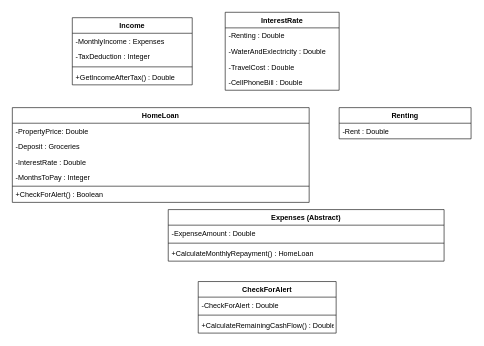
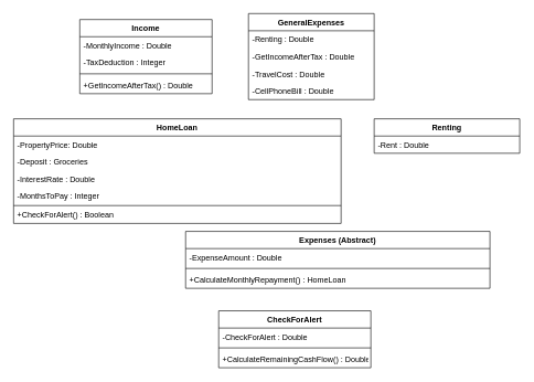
  <mxCell id="0" />
  <mxCell id="1" parent="0" />
  <mxCell id="2" value="HomeLoan" style="swimlane;fontStyle=1;align=center;verticalAlign=top;childLayout=stackLayout;horizontal=1;startSize=26;horizontalStack=0;resizeParent=1;resizeParentMax=0;resizeLast=0;collapsible=1;marginBottom=0;" vertex="1" parent="1"><mxGeometry x="20" y="179" width="495" height="158" as="geometry" /></mxCell>
  <mxCell id="3" value="-PropertyPrice: Double&#10;" style="text;strokeColor=none;fillColor=none;align=left;verticalAlign=top;spacingLeft=4;spacingRight=4;overflow=hidden;rotatable=0;points=[[0,0.5],[1,0.5]];portConstraint=eastwest;" vertex="1" parent="2"><mxGeometry y="26" width="495" height="26" as="geometry" /></mxCell>
  <mxCell id="4" value="-Deposit : Groceries" style="text;strokeColor=none;fillColor=none;align=left;verticalAlign=top;spacingLeft=4;spacingRight=4;overflow=hidden;rotatable=0;points=[[0,0.5],[1,0.5]];portConstraint=eastwest;" vertex="1" parent="2"><mxGeometry y="52" width="495" height="26" as="geometry" /></mxCell>
  <mxCell id="5" value="-InterestRate : Double" style="text;strokeColor=none;fillColor=none;align=left;verticalAlign=top;spacingLeft=4;spacingRight=4;overflow=hidden;rotatable=0;points=[[0,0.5],[1,0.5]];portConstraint=eastwest;" vertex="1" parent="2"><mxGeometry y="78" width="495" height="26" as="geometry" /></mxCell>
  <mxCell id="6" value="-MonthsToPay : Integer" style="text;strokeColor=none;fillColor=none;align=left;verticalAlign=top;spacingLeft=4;spacingRight=4;overflow=hidden;rotatable=0;points=[[0,0.5],[1,0.5]];portConstraint=eastwest;" vertex="1" parent="2"><mxGeometry y="104" width="495" height="26" as="geometry" /></mxCell>
  <mxCell id="7" value="" style="line;strokeWidth=1;fillColor=none;align=left;verticalAlign=middle;spacingTop=-1;spacingLeft=3;spacingRight=3;rotatable=0;labelPosition=right;points=[];portConstraint=eastwest;" vertex="1" parent="2"><mxGeometry y="130" width="495" height="2" as="geometry" /></mxCell>
  <mxCell id="8" value="+CheckForAlert() : Boolean" style="text;strokeColor=none;fillColor=none;align=left;verticalAlign=top;spacingLeft=4;spacingRight=4;overflow=hidden;rotatable=0;points=[[0,0.5],[1,0.5]];portConstraint=eastwest;" vertex="1" parent="2"><mxGeometry y="132" width="495" height="26" as="geometry" /></mxCell>
  <mxCell id="9" value="Expenses (Abstract)" style="swimlane;fontStyle=1;align=center;verticalAlign=top;childLayout=stackLayout;horizontal=1;startSize=26;horizontalStack=0;resizeParent=1;resizeParentMax=0;resizeLast=0;collapsible=1;marginBottom=0;" vertex="1" parent="1"><mxGeometry x="280" y="349" width="460" height="86" as="geometry" /></mxCell>
  <mxCell id="10" value="-ExpenseAmount : Double" style="text;strokeColor=none;fillColor=none;align=left;verticalAlign=top;spacingLeft=4;spacingRight=4;overflow=hidden;rotatable=0;points=[[0,0.5],[1,0.5]];portConstraint=eastwest;" vertex="1" parent="9"><mxGeometry y="26" width="460" height="26" as="geometry" /></mxCell>
  <mxCell id="11" value="" style="line;strokeWidth=1;fillColor=none;align=left;verticalAlign=middle;spacingTop=-1;spacingLeft=3;spacingRight=3;rotatable=0;labelPosition=right;points=[];portConstraint=eastwest;" vertex="1" parent="9"><mxGeometry y="52" width="460" height="8" as="geometry" /></mxCell>
  <mxCell id="12" value="+CalculateMonthlyRepayment() : HomeLoan" style="text;strokeColor=none;fillColor=none;align=left;verticalAlign=top;spacingLeft=4;spacingRight=4;overflow=hidden;rotatable=0;points=[[0,0.5],[1,0.5]];portConstraint=eastwest;" vertex="1" parent="9"><mxGeometry y="60" width="460" height="26" as="geometry" /></mxCell>
- <mxCell id="13" value="InterestRate" style="swimlane;fontStyle=1;align=center;verticalAlign=top;childLayout=stackLayout;horizontal=1;startSize=26;horizontalStack=0;resizeParent=1;resizeParentMax=0;resizeLast=0;collapsible=1;marginBottom=0;" vertex="1" parent="1"><mxGeometry x="375" y="20" width="190" height="130" as="geometry" /></mxCell>
+ <mxCell id="13" value="GeneralExpenses" style="swimlane;fontStyle=1;align=center;verticalAlign=top;childLayout=stackLayout;horizontal=1;startSize=26;horizontalStack=0;resizeParent=1;resizeParentMax=0;resizeLast=0;collapsible=1;marginBottom=0;" vertex="1" parent="1"><mxGeometry x="375" y="20" width="190" height="130" as="geometry" /></mxCell>
  <mxCell id="14" value="-Renting : Double" style="text;strokeColor=none;fillColor=none;align=left;verticalAlign=top;spacingLeft=4;spacingRight=4;overflow=hidden;rotatable=0;points=[[0,0.5],[1,0.5]];portConstraint=eastwest;" vertex="1" parent="13"><mxGeometry y="26" width="190" height="26" as="geometry" /></mxCell>
- <mxCell id="15" value="-WaterAndExlectricity : Double" style="text;strokeColor=none;fillColor=none;align=left;verticalAlign=top;spacingLeft=4;spacingRight=4;overflow=hidden;rotatable=0;points=[[0,0.5],[1,0.5]];portConstraint=eastwest;" vertex="1" parent="13"><mxGeometry y="52" width="190" height="26" as="geometry" /></mxCell>
+ <mxCell id="15" value="-GetIncomeAfterTax : Double" style="text;strokeColor=none;fillColor=none;align=left;verticalAlign=top;spacingLeft=4;spacingRight=4;overflow=hidden;rotatable=0;points=[[0,0.5],[1,0.5]];portConstraint=eastwest;" vertex="1" parent="13"><mxGeometry y="52" width="190" height="26" as="geometry" /></mxCell>
  <mxCell id="16" value="-TravelCost : Double" style="text;strokeColor=none;fillColor=none;align=left;verticalAlign=top;spacingLeft=4;spacingRight=4;overflow=hidden;rotatable=0;points=[[0,0.5],[1,0.5]];portConstraint=eastwest;" vertex="1" parent="13"><mxGeometry y="78" width="190" height="26" as="geometry" /></mxCell>
  <mxCell id="17" value="-CellPhoneBill : Double" style="text;strokeColor=none;fillColor=none;align=left;verticalAlign=top;spacingLeft=4;spacingRight=4;overflow=hidden;rotatable=0;points=[[0,0.5],[1,0.5]];portConstraint=eastwest;" vertex="1" parent="13"><mxGeometry y="104" width="190" height="26" as="geometry" /></mxCell>
  <mxCell id="18" value="Income" style="swimlane;fontStyle=1;align=center;verticalAlign=top;childLayout=stackLayout;horizontal=1;startSize=26;horizontalStack=0;resizeParent=1;resizeParentMax=0;resizeLast=0;collapsible=1;marginBottom=0;" vertex="1" parent="1"><mxGeometry x="120" y="29" width="200" height="112" as="geometry" /></mxCell>
- <mxCell id="19" value="-MonthlyIncome : Expenses" style="text;strokeColor=none;fillColor=none;align=left;verticalAlign=top;spacingLeft=4;spacingRight=4;overflow=hidden;rotatable=0;points=[[0,0.5],[1,0.5]];portConstraint=eastwest;" vertex="1" parent="18"><mxGeometry y="26" width="200" height="26" as="geometry" /></mxCell>
+ <mxCell id="19" value="-MonthlyIncome : Double" style="text;strokeColor=none;fillColor=none;align=left;verticalAlign=top;spacingLeft=4;spacingRight=4;overflow=hidden;rotatable=0;points=[[0,0.5],[1,0.5]];portConstraint=eastwest;" vertex="1" parent="18"><mxGeometry y="26" width="200" height="26" as="geometry" /></mxCell>
  <mxCell id="20" value="-TaxDeduction : Integer" style="text;strokeColor=none;fillColor=none;align=left;verticalAlign=top;spacingLeft=4;spacingRight=4;overflow=hidden;rotatable=0;points=[[0,0.5],[1,0.5]];portConstraint=eastwest;" vertex="1" parent="18"><mxGeometry y="52" width="200" height="26" as="geometry" /></mxCell>
  <mxCell id="21" value="" style="line;strokeWidth=1;fillColor=none;align=left;verticalAlign=middle;spacingTop=-1;spacingLeft=3;spacingRight=3;rotatable=0;labelPosition=right;points=[];portConstraint=eastwest;" vertex="1" parent="18"><mxGeometry y="78" width="200" height="8" as="geometry" /></mxCell>
  <mxCell id="22" value="+GetIncomeAfterTax() : Double" style="text;strokeColor=none;fillColor=none;align=left;verticalAlign=top;spacingLeft=4;spacingRight=4;overflow=hidden;rotatable=0;points=[[0,0.5],[1,0.5]];portConstraint=eastwest;" vertex="1" parent="18"><mxGeometry y="86" width="200" height="26" as="geometry" /></mxCell>
  <mxCell id="23" value="Renting" style="swimlane;fontStyle=1;align=center;verticalAlign=top;childLayout=stackLayout;horizontal=1;startSize=26;horizontalStack=0;resizeParent=1;resizeParentMax=0;resizeLast=0;collapsible=1;marginBottom=0;" vertex="1" parent="1"><mxGeometry x="565" y="179" width="220" height="52" as="geometry" /></mxCell>
  <mxCell id="24" value="-Rent : Double" style="text;strokeColor=none;fillColor=none;align=left;verticalAlign=top;spacingLeft=4;spacingRight=4;overflow=hidden;rotatable=0;points=[[0,0.5],[1,0.5]];portConstraint=eastwest;" vertex="1" parent="23"><mxGeometry y="26" width="220" height="26" as="geometry" /></mxCell>
  <mxCell id="25" value="CheckForAlert" style="swimlane;fontStyle=1;align=center;verticalAlign=top;childLayout=stackLayout;horizontal=1;startSize=26;horizontalStack=0;resizeParent=1;resizeParentMax=0;resizeLast=0;collapsible=1;marginBottom=0;" vertex="1" parent="1"><mxGeometry x="330" y="469" width="230" height="86" as="geometry" /></mxCell>
  <mxCell id="26" value="-CheckForAlert : Double" style="text;strokeColor=none;fillColor=none;align=left;verticalAlign=top;spacingLeft=4;spacingRight=4;overflow=hidden;rotatable=0;points=[[0,0.5],[1,0.5]];portConstraint=eastwest;" vertex="1" parent="25"><mxGeometry y="26" width="230" height="26" as="geometry" /></mxCell>
  <mxCell id="27" value="" style="line;strokeWidth=1;fillColor=none;align=left;verticalAlign=middle;spacingTop=-1;spacingLeft=3;spacingRight=3;rotatable=0;labelPosition=right;points=[];portConstraint=eastwest;" vertex="1" parent="25"><mxGeometry y="52" width="230" height="8" as="geometry" /></mxCell>
  <mxCell id="28" value="+CalculateRemainingCashFlow() : Double" style="text;strokeColor=none;fillColor=none;align=left;verticalAlign=top;spacingLeft=4;spacingRight=4;overflow=hidden;rotatable=0;points=[[0,0.5],[1,0.5]];portConstraint=eastwest;" vertex="1" parent="25"><mxGeometry y="60" width="230" height="26" as="geometry" /></mxCell>
